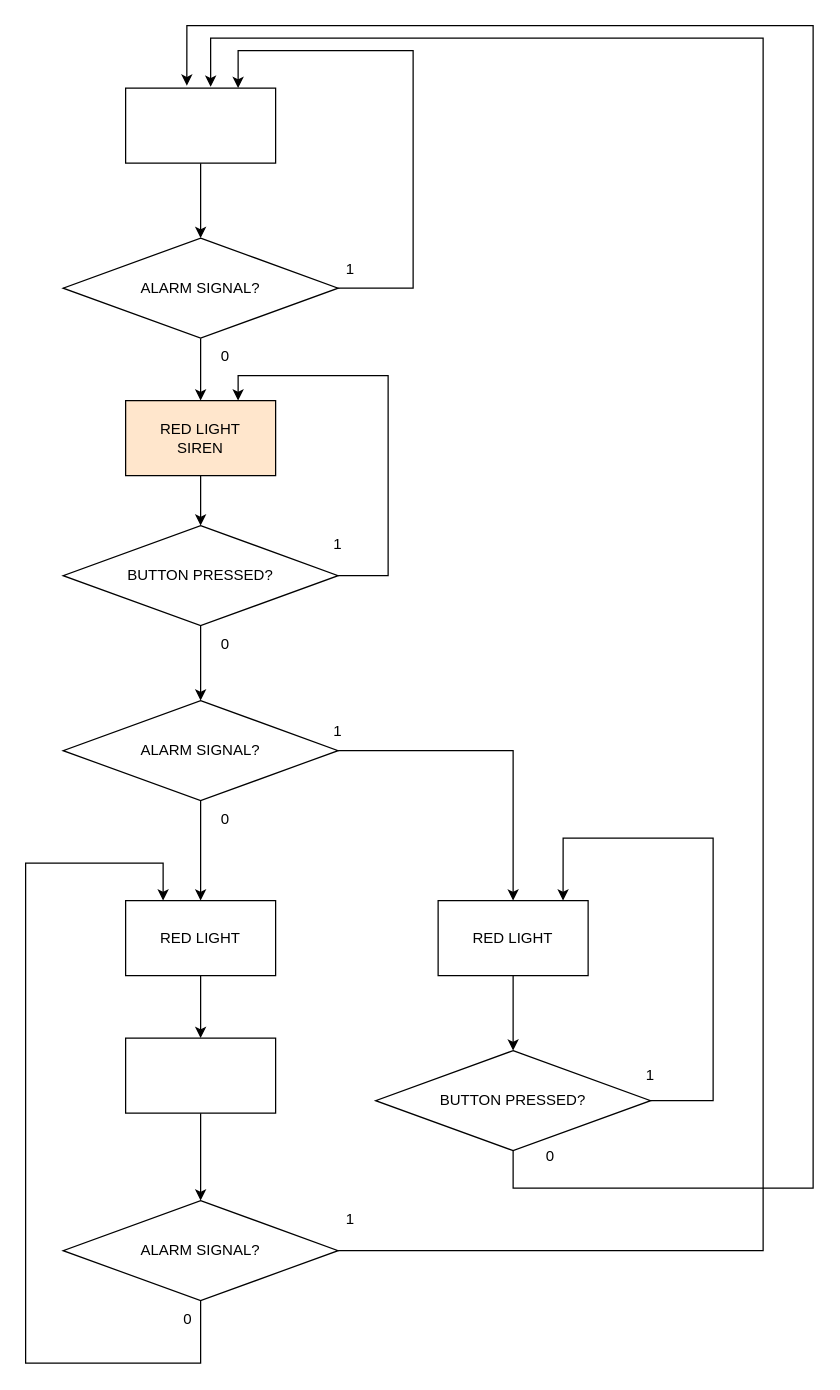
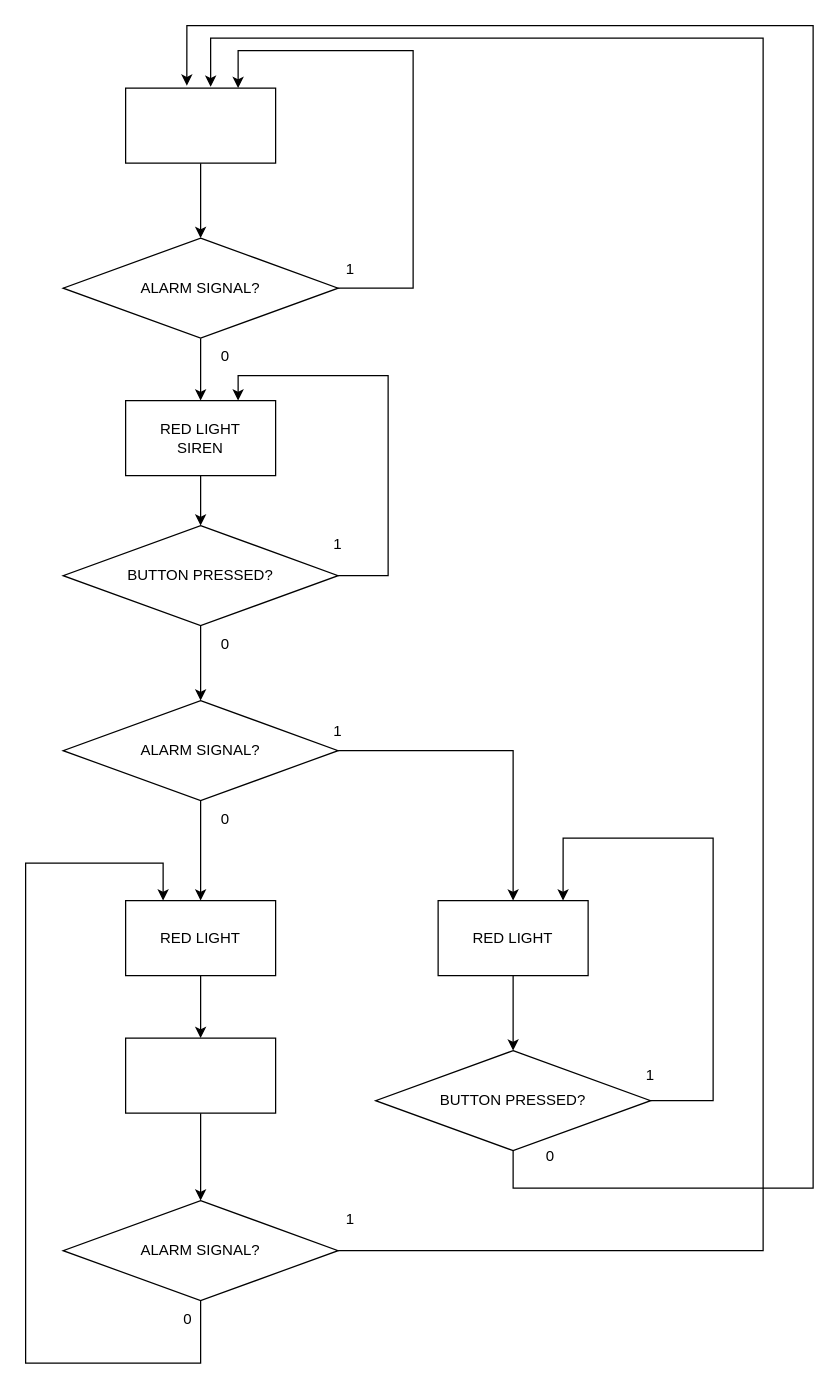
  <mxCell id="0" />
  <mxCell id="1" parent="0" />
  <mxCell id="2" style="edgeStyle=orthogonalEdgeStyle;rounded=0;orthogonalLoop=1;jettySize=auto;html=1;entryX=0.5;entryY=0;entryDx=0;entryDy=0;" edge="1" parent="1" source="3" target="6"><mxGeometry relative="1" as="geometry" /></mxCell>
  <mxCell id="3" value="" style="rounded=0;whiteSpace=wrap;html=1;" vertex="1" parent="1"><mxGeometry x="100" y="70" width="120" height="60" as="geometry" /></mxCell>
  <mxCell id="4" style="edgeStyle=orthogonalEdgeStyle;rounded=0;orthogonalLoop=1;jettySize=auto;html=1;entryX=0.5;entryY=0;entryDx=0;entryDy=0;" edge="1" parent="1" source="6" target="8"><mxGeometry relative="1" as="geometry" /></mxCell>
  <mxCell id="5" style="edgeStyle=orthogonalEdgeStyle;rounded=0;orthogonalLoop=1;jettySize=auto;html=1;entryX=0.75;entryY=0;entryDx=0;entryDy=0;" edge="1" parent="1" source="6" target="3"><mxGeometry relative="1" as="geometry"><mxPoint x="190" y="40" as="targetPoint" /><Array as="points"><mxPoint x="330" y="230" /><mxPoint x="330" y="40" /><mxPoint x="190" y="40" /></Array></mxGeometry></mxCell>
  <mxCell id="6" value="ALARM SIGNAL?" style="rhombus;whiteSpace=wrap;html=1;" vertex="1" parent="1"><mxGeometry x="50" y="190" width="220" height="80" as="geometry" /></mxCell>
  <mxCell id="7" style="edgeStyle=orthogonalEdgeStyle;rounded=0;orthogonalLoop=1;jettySize=auto;html=1;entryX=0.5;entryY=0;entryDx=0;entryDy=0;" edge="1" parent="1" source="8" target="11"><mxGeometry relative="1" as="geometry" /></mxCell>
- <mxCell id="8" value="RED LIGHT&lt;div&gt;SIREN&lt;/div&gt;" style="rounded=0;whiteSpace=wrap;html=1;fillColor=#ffe6cc;" vertex="1" parent="1"><mxGeometry x="100" y="320" width="120" height="60" as="geometry" /></mxCell>
+ <mxCell id="8" value="RED LIGHT&lt;div&gt;SIREN&lt;/div&gt;" style="rounded=0;whiteSpace=wrap;html=1;" vertex="1" parent="1"><mxGeometry x="100" y="320" width="120" height="60" as="geometry" /></mxCell>
  <mxCell id="9" style="edgeStyle=orthogonalEdgeStyle;rounded=0;orthogonalLoop=1;jettySize=auto;html=1;entryX=0.5;entryY=0;entryDx=0;entryDy=0;" edge="1" parent="1" source="11" target="14"><mxGeometry relative="1" as="geometry" /></mxCell>
  <mxCell id="10" style="edgeStyle=orthogonalEdgeStyle;rounded=0;orthogonalLoop=1;jettySize=auto;html=1;entryX=0.75;entryY=0;entryDx=0;entryDy=0;" edge="1" parent="1" source="11" target="8"><mxGeometry relative="1" as="geometry"><mxPoint x="310" y="300" as="targetPoint" /><Array as="points"><mxPoint x="310" y="460" /><mxPoint x="310" y="300" /><mxPoint x="190" y="300" /></Array></mxGeometry></mxCell>
  <mxCell id="11" value="BUTTON PRESSED?" style="rhombus;whiteSpace=wrap;html=1;" vertex="1" parent="1"><mxGeometry x="50" y="420" width="220" height="80" as="geometry" /></mxCell>
  <mxCell id="12" style="edgeStyle=orthogonalEdgeStyle;rounded=0;orthogonalLoop=1;jettySize=auto;html=1;" edge="1" parent="1" source="14" target="16"><mxGeometry relative="1" as="geometry" /></mxCell>
  <mxCell id="13" style="edgeStyle=orthogonalEdgeStyle;rounded=0;orthogonalLoop=1;jettySize=auto;html=1;entryX=0.5;entryY=0;entryDx=0;entryDy=0;" edge="1" parent="1" source="14" target="20"><mxGeometry relative="1" as="geometry"><mxPoint x="410" y="600" as="targetPoint" /><Array as="points"><mxPoint x="410" y="600" /></Array></mxGeometry></mxCell>
  <mxCell id="14" value="ALARM SIGNAL?" style="rhombus;whiteSpace=wrap;html=1;" vertex="1" parent="1"><mxGeometry x="50" y="560" width="220" height="80" as="geometry" /></mxCell>
  <mxCell id="15" style="edgeStyle=orthogonalEdgeStyle;rounded=0;orthogonalLoop=1;jettySize=auto;html=1;" edge="1" parent="1" source="16" target="18"><mxGeometry relative="1" as="geometry" /></mxCell>
  <mxCell id="16" value="RED LIGHT" style="rounded=0;whiteSpace=wrap;html=1;" vertex="1" parent="1"><mxGeometry x="100" y="720" width="120" height="60" as="geometry" /></mxCell>
  <mxCell id="17" style="edgeStyle=orthogonalEdgeStyle;rounded=0;orthogonalLoop=1;jettySize=auto;html=1;entryX=0.5;entryY=0;entryDx=0;entryDy=0;" edge="1" parent="1" source="18" target="26"><mxGeometry relative="1" as="geometry" /></mxCell>
  <mxCell id="18" value="" style="rounded=0;whiteSpace=wrap;html=1;" vertex="1" parent="1"><mxGeometry x="100" y="830" width="120" height="60" as="geometry" /></mxCell>
  <mxCell id="19" style="edgeStyle=orthogonalEdgeStyle;rounded=0;orthogonalLoop=1;jettySize=auto;html=1;entryX=0.5;entryY=0;entryDx=0;entryDy=0;" edge="1" parent="1" source="20" target="23"><mxGeometry relative="1" as="geometry" /></mxCell>
  <mxCell id="20" value="RED LIGHT" style="rounded=0;whiteSpace=wrap;html=1;" vertex="1" parent="1"><mxGeometry x="350" y="720" width="120" height="60" as="geometry" /></mxCell>
  <mxCell id="21" style="edgeStyle=orthogonalEdgeStyle;rounded=0;orthogonalLoop=1;jettySize=auto;html=1;entryX=0.833;entryY=0;entryDx=0;entryDy=0;entryPerimeter=0;" edge="1" parent="1" source="23" target="20"><mxGeometry relative="1" as="geometry"><mxPoint x="450" y="680" as="targetPoint" /><Array as="points"><mxPoint x="570" y="880" /><mxPoint x="570" y="670" /><mxPoint x="450" y="670" /></Array></mxGeometry></mxCell>
  <mxCell id="22" style="edgeStyle=orthogonalEdgeStyle;rounded=0;orthogonalLoop=1;jettySize=auto;html=1;entryX=0.408;entryY=-0.033;entryDx=0;entryDy=0;entryPerimeter=0;" edge="1" parent="1" source="23" target="3"><mxGeometry relative="1" as="geometry"><mxPoint x="150" y="20" as="targetPoint" /><Array as="points"><mxPoint x="410" y="950" /><mxPoint x="650" y="950" /><mxPoint x="650" y="20" /><mxPoint x="149" y="20" /></Array></mxGeometry></mxCell>
  <mxCell id="23" value="BUTTON PRESSED?" style="rhombus;whiteSpace=wrap;html=1;" vertex="1" parent="1"><mxGeometry x="300" y="840" width="220" height="80" as="geometry" /></mxCell>
  <mxCell id="24" style="edgeStyle=orthogonalEdgeStyle;rounded=0;orthogonalLoop=1;jettySize=auto;html=1;entryX=0.567;entryY=-0.017;entryDx=0;entryDy=0;entryPerimeter=0;" edge="1" parent="1" source="26" target="3"><mxGeometry relative="1" as="geometry"><mxPoint x="170" y="30" as="targetPoint" /><Array as="points"><mxPoint x="610" y="1000" /><mxPoint x="610" y="30" /><mxPoint x="168" y="30" /></Array></mxGeometry></mxCell>
  <mxCell id="25" style="edgeStyle=orthogonalEdgeStyle;rounded=0;orthogonalLoop=1;jettySize=auto;html=1;entryX=0.25;entryY=0;entryDx=0;entryDy=0;" edge="1" parent="1" source="26" target="16"><mxGeometry relative="1" as="geometry"><mxPoint x="130" y="690" as="targetPoint" /><Array as="points"><mxPoint x="160" y="1090" /><mxPoint x="20" y="1090" /><mxPoint x="20" y="690" /><mxPoint x="130" y="690" /></Array></mxGeometry></mxCell>
  <mxCell id="26" value="ALARM SIGNAL?" style="rhombus;whiteSpace=wrap;html=1;" vertex="1" parent="1"><mxGeometry x="50" y="960" width="220" height="80" as="geometry" /></mxCell>
  <mxCell id="27" value="1" style="text;html=1;align=center;verticalAlign=middle;whiteSpace=wrap;rounded=0;" vertex="1" parent="1"><mxGeometry x="490" y="845" width="60" height="30" as="geometry" /></mxCell>
  <mxCell id="28" value="1" style="text;html=1;align=center;verticalAlign=middle;whiteSpace=wrap;rounded=0;" vertex="1" parent="1"><mxGeometry x="250" y="960" width="60" height="30" as="geometry" /></mxCell>
  <mxCell id="29" value="1" style="text;html=1;align=center;verticalAlign=middle;whiteSpace=wrap;rounded=0;" vertex="1" parent="1"><mxGeometry x="240" y="570" width="60" height="30" as="geometry" /></mxCell>
  <mxCell id="30" value="1" style="text;html=1;align=center;verticalAlign=middle;whiteSpace=wrap;rounded=0;" vertex="1" parent="1"><mxGeometry x="250" y="200" width="60" height="30" as="geometry" /></mxCell>
  <mxCell id="31" value="1" style="text;html=1;align=center;verticalAlign=middle;whiteSpace=wrap;rounded=0;" vertex="1" parent="1"><mxGeometry x="240" y="420" width="60" height="30" as="geometry" /></mxCell>
  <mxCell id="32" value="0" style="text;html=1;align=center;verticalAlign=middle;whiteSpace=wrap;rounded=0;" vertex="1" parent="1"><mxGeometry x="410" y="910" width="60" height="30" as="geometry" /></mxCell>
  <mxCell id="33" value="0" style="text;html=1;align=center;verticalAlign=middle;whiteSpace=wrap;rounded=0;" vertex="1" parent="1"><mxGeometry x="120" y="1040" width="60" height="30" as="geometry" /></mxCell>
  <mxCell id="34" value="0" style="text;html=1;align=center;verticalAlign=middle;whiteSpace=wrap;rounded=0;" vertex="1" parent="1"><mxGeometry x="150" y="640" width="60" height="30" as="geometry" /></mxCell>
  <mxCell id="35" value="0" style="text;html=1;align=center;verticalAlign=middle;whiteSpace=wrap;rounded=0;" vertex="1" parent="1"><mxGeometry x="150" y="500" width="60" height="30" as="geometry" /></mxCell>
  <mxCell id="36" value="0" style="text;html=1;align=center;verticalAlign=middle;whiteSpace=wrap;rounded=0;" vertex="1" parent="1"><mxGeometry x="150" y="270" width="60" height="30" as="geometry" /></mxCell>
